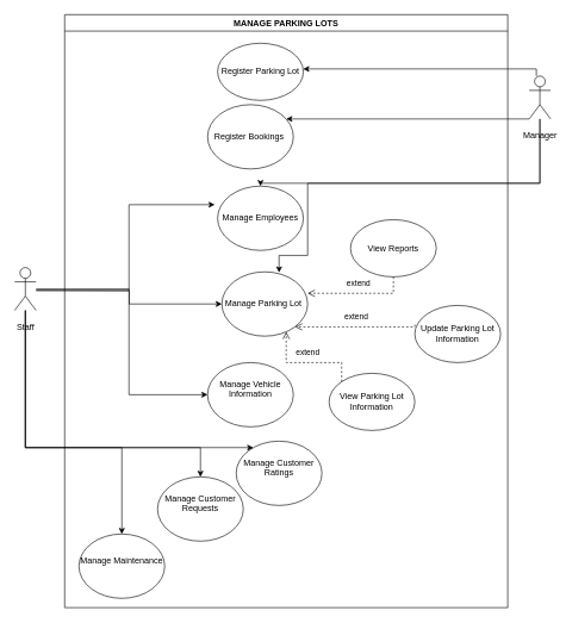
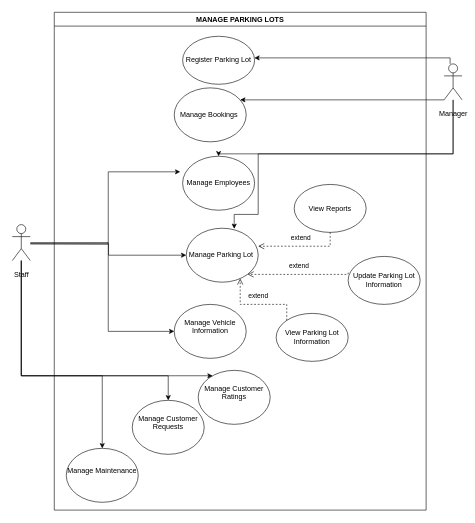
  <mxCell id="0" />
  <mxCell id="1" parent="0" />
  <mxCell id="2" value="MANAGE PARKING LOTS" style="swimlane;whiteSpace=wrap;html=1;" vertex="1" parent="1"><mxGeometry x="90" y="20" width="620" height="830" as="geometry" /></mxCell>
  <mxCell id="3" value="Manage Parking Lot&amp;nbsp;" style="ellipse;whiteSpace=wrap;html=1;" vertex="1" parent="2"><mxGeometry x="220" y="360" width="120" height="90" as="geometry" /></mxCell>
  <mxCell id="4" value="Register Parking Lot" style="ellipse;whiteSpace=wrap;html=1;" vertex="1" parent="2"><mxGeometry x="214" y="40" width="120" height="80" as="geometry" /></mxCell>
  <mxCell id="5" value="&lt;div&gt;Update Parking Lot Information&lt;/div&gt;" style="ellipse;whiteSpace=wrap;html=1;" vertex="1" parent="2"><mxGeometry x="490" y="407" width="120" height="80" as="geometry" /></mxCell>
  <mxCell id="6" value="extend" style="html=1;verticalAlign=bottom;endArrow=open;dashed=1;endSize=8;edgeStyle=elbowEdgeStyle;elbow=vertical;curved=0;rounded=0;spacing=7;exitX=0;exitY=0.338;exitDx=0;exitDy=0;exitPerimeter=0;entryX=1;entryY=1;entryDx=0;entryDy=0;" edge="1" parent="2" source="5" target="3"><mxGeometry relative="1" as="geometry"><mxPoint x="296" y="570" as="sourcePoint" /><mxPoint x="340" y="434" as="targetPoint" /><Array as="points"><mxPoint x="380" y="437" /><mxPoint x="300" y="480" /></Array><mxPoint as="offset" /></mxGeometry></mxCell>
  <mxCell id="7" value="&lt;div&gt;View Parking Lot Information&lt;/div&gt;" style="ellipse;whiteSpace=wrap;html=1;" vertex="1" parent="2"><mxGeometry x="370" y="502" width="120" height="80" as="geometry" /></mxCell>
  <mxCell id="8" value="extend" style="html=1;verticalAlign=bottom;endArrow=open;dashed=1;endSize=8;edgeStyle=elbowEdgeStyle;elbow=vertical;curved=0;rounded=0;spacing=7;exitX=0;exitY=0;exitDx=0;exitDy=0;" edge="1" parent="2" source="7" target="3"><mxGeometry relative="1" as="geometry"><mxPoint x="260" y="510" as="sourcePoint" /><mxPoint x="98" y="204" as="targetPoint" /><Array as="points"><mxPoint x="310" y="487" /></Array><mxPoint as="offset" /></mxGeometry></mxCell>
  <mxCell id="9" value="Manage Employees" style="ellipse;whiteSpace=wrap;html=1;" vertex="1" parent="2"><mxGeometry x="214" y="240" width="120" height="90" as="geometry" /></mxCell>
- <mxCell id="10" value="Register Bookings&amp;nbsp;" style="ellipse;whiteSpace=wrap;html=1;" vertex="1" parent="2"><mxGeometry x="200" y="126" width="120" height="90" as="geometry" /></mxCell>
+ <mxCell id="10" value="Manage Bookings&amp;nbsp;" style="ellipse;whiteSpace=wrap;html=1;" vertex="1" parent="2"><mxGeometry x="200" y="126" width="120" height="90" as="geometry" /></mxCell>
  <mxCell id="11" value="View Reports" style="ellipse;whiteSpace=wrap;html=1;" vertex="1" parent="2"><mxGeometry x="400" y="287" width="120" height="80" as="geometry" /></mxCell>
  <mxCell id="12" value="Manage&amp;nbsp;Vehicle Information&lt;br&gt;&amp;nbsp;" style="ellipse;whiteSpace=wrap;html=1;" vertex="1" parent="2"><mxGeometry x="200" y="487" width="120" height="90" as="geometry" /></mxCell>
  <mxCell id="13" value="Manage&amp;nbsp;Customer Requests&lt;br&gt;&amp;nbsp;" style="ellipse;whiteSpace=wrap;html=1;" vertex="1" parent="2"><mxGeometry x="130" y="647" width="120" height="90" as="geometry" /></mxCell>
  <mxCell id="14" value="extend" style="html=1;verticalAlign=bottom;endArrow=open;dashed=1;endSize=8;edgeStyle=elbowEdgeStyle;elbow=vertical;curved=0;rounded=0;spacing=7;" edge="1" parent="2" source="11"><mxGeometry relative="1" as="geometry"><mxPoint x="444" y="432" as="sourcePoint" /><mxPoint x="340" y="390" as="targetPoint" /><Array as="points"><mxPoint x="390" y="390" /></Array><mxPoint as="offset" /></mxGeometry></mxCell>
  <mxCell id="15" value="Manage&amp;nbsp;Customer Ratings&lt;br&gt;&amp;nbsp;" style="ellipse;whiteSpace=wrap;html=1;" vertex="1" parent="2"><mxGeometry x="240" y="597" width="120" height="90" as="geometry" /></mxCell>
  <mxCell id="16" value="Manage&amp;nbsp;Maintenance&lt;br&gt;&amp;nbsp;" style="ellipse;whiteSpace=wrap;html=1;" vertex="1" parent="2"><mxGeometry x="20" y="727" width="120" height="90" as="geometry" /></mxCell>
  <mxCell id="17" style="edgeStyle=orthogonalEdgeStyle;rounded=0;orthogonalLoop=1;jettySize=auto;html=1;entryX=0;entryY=0.5;entryDx=0;entryDy=0;" edge="1" parent="1" target="3"><mxGeometry relative="1" as="geometry"><mxPoint x="50" y="406" as="sourcePoint" /></mxGeometry></mxCell>
  <mxCell id="18" style="edgeStyle=orthogonalEdgeStyle;rounded=0;orthogonalLoop=1;jettySize=auto;html=1;" edge="1" parent="1" source="23"><mxGeometry relative="1" as="geometry"><mxPoint x="300" y="286" as="targetPoint" /><Array as="points"><mxPoint x="180" y="406" /><mxPoint x="180" y="286" /></Array></mxGeometry></mxCell>
  <mxCell id="19" style="edgeStyle=orthogonalEdgeStyle;rounded=0;orthogonalLoop=1;jettySize=auto;html=1;entryX=0;entryY=0.5;entryDx=0;entryDy=0;" edge="1" parent="1" source="23" target="12"><mxGeometry relative="1" as="geometry"><Array as="points"><mxPoint x="180" y="404" /><mxPoint x="180" y="552" /></Array></mxGeometry></mxCell>
  <mxCell id="20" style="edgeStyle=orthogonalEdgeStyle;rounded=0;orthogonalLoop=1;jettySize=auto;html=1;" edge="1" parent="1" source="23" target="15"><mxGeometry relative="1" as="geometry"><Array as="points"><mxPoint x="35" y="626" /></Array></mxGeometry></mxCell>
  <mxCell id="21" style="edgeStyle=orthogonalEdgeStyle;rounded=0;orthogonalLoop=1;jettySize=auto;html=1;" edge="1" parent="1" source="23" target="16"><mxGeometry relative="1" as="geometry"><Array as="points"><mxPoint x="35" y="626" /><mxPoint x="170" y="626" /></Array></mxGeometry></mxCell>
  <mxCell id="22" style="edgeStyle=orthogonalEdgeStyle;rounded=0;orthogonalLoop=1;jettySize=auto;html=1;" edge="1" parent="1" source="23" target="13"><mxGeometry relative="1" as="geometry"><Array as="points"><mxPoint x="35" y="626" /><mxPoint x="280" y="626" /></Array></mxGeometry></mxCell>
  <mxCell id="23" value="Staff" style="shape=umlActor;verticalLabelPosition=bottom;verticalAlign=top;html=1;outlineConnect=0;spacing=12;" vertex="1" parent="1"><mxGeometry x="20" y="374" width="30" height="60" as="geometry" /></mxCell>
  <mxCell id="24" style="edgeStyle=orthogonalEdgeStyle;rounded=0;orthogonalLoop=1;jettySize=auto;html=1;" edge="1" parent="1" source="27"><mxGeometry relative="1" as="geometry"><mxPoint x="400" y="166" as="targetPoint" /><Array as="points"><mxPoint x="401" y="166" /></Array></mxGeometry></mxCell>
  <mxCell id="25" style="edgeStyle=orthogonalEdgeStyle;rounded=0;orthogonalLoop=1;jettySize=auto;html=1;" edge="1" parent="1" source="27" target="9"><mxGeometry relative="1" as="geometry"><Array as="points"><mxPoint x="755" y="256" /></Array></mxGeometry></mxCell>
  <mxCell id="26" style="edgeStyle=orthogonalEdgeStyle;rounded=0;orthogonalLoop=1;jettySize=auto;html=1;entryX=0.667;entryY=0.011;entryDx=0;entryDy=0;entryPerimeter=0;startArrow=none;" edge="1" parent="1" source="27" target="3"><mxGeometry relative="1" as="geometry"><Array as="points"><mxPoint x="755" y="256" /><mxPoint x="430" y="256" /><mxPoint x="430" y="357" /></Array></mxGeometry></mxCell>
  <mxCell id="27" value="Manager" style="shape=umlActor;verticalLabelPosition=bottom;verticalAlign=top;html=1;outlineConnect=0;spacing=11;" vertex="1" parent="1"><mxGeometry x="740" y="106" width="30" height="60" as="geometry" /></mxCell>
  <mxCell id="28" style="edgeStyle=orthogonalEdgeStyle;rounded=0;orthogonalLoop=1;jettySize=auto;html=1;" edge="1" parent="1" source="27" target="4"><mxGeometry relative="1" as="geometry"><Array as="points"><mxPoint x="750" y="96" /></Array></mxGeometry></mxCell>
